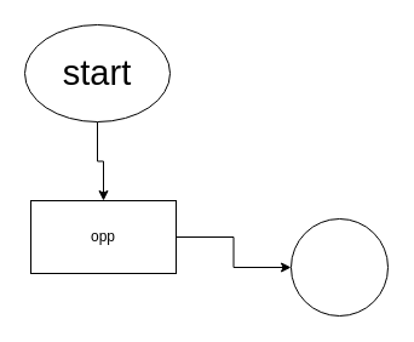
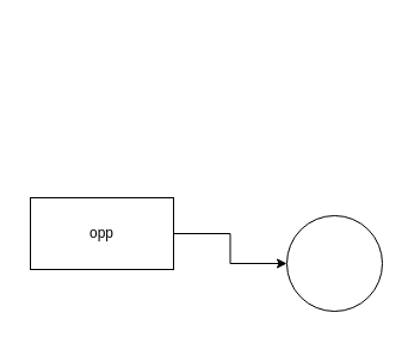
  <mxCell id="0" />
  <mxCell id="1" parent="0" />
- <mxCell id="2" value="" style="edgeStyle=orthogonalEdgeStyle;rounded=0;orthogonalLoop=1;jettySize=auto;html=1;" edge="1" parent="1" source="3" target="5"><mxGeometry relative="1" as="geometry" /></mxCell>
- <mxCell id="3" value="&lt;div style=&quot;&quot;&gt;&lt;sub&gt;&lt;font style=&quot;font-size: 29px;&quot;&gt;start&lt;/font&gt;&lt;/sub&gt;&lt;/div&gt;" style="ellipse;whiteSpace=wrap;html=1;align=center;" vertex="1" parent="1"><mxGeometry x="20" y="20" width="120" height="80" as="geometry" /></mxCell>
  <mxCell id="4" value="" style="edgeStyle=orthogonalEdgeStyle;rounded=0;orthogonalLoop=1;jettySize=auto;html=1;" edge="1" parent="1" source="5" target="6"><mxGeometry relative="1" as="geometry" /></mxCell>
  <mxCell id="5" value="opp" style="whiteSpace=wrap;html=1;" vertex="1" parent="1"><mxGeometry x="25" y="165" width="120" height="60" as="geometry" /></mxCell>
  <mxCell id="6" value="" style="ellipse;whiteSpace=wrap;html=1;" vertex="1" parent="1"><mxGeometry x="240" y="180" width="80" height="80" as="geometry" /></mxCell>
